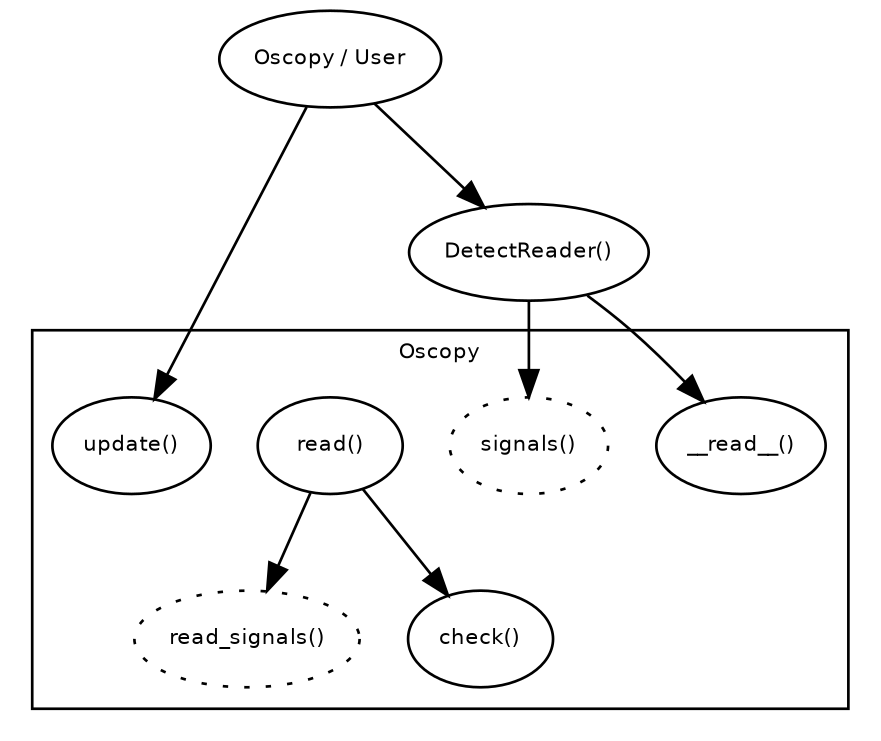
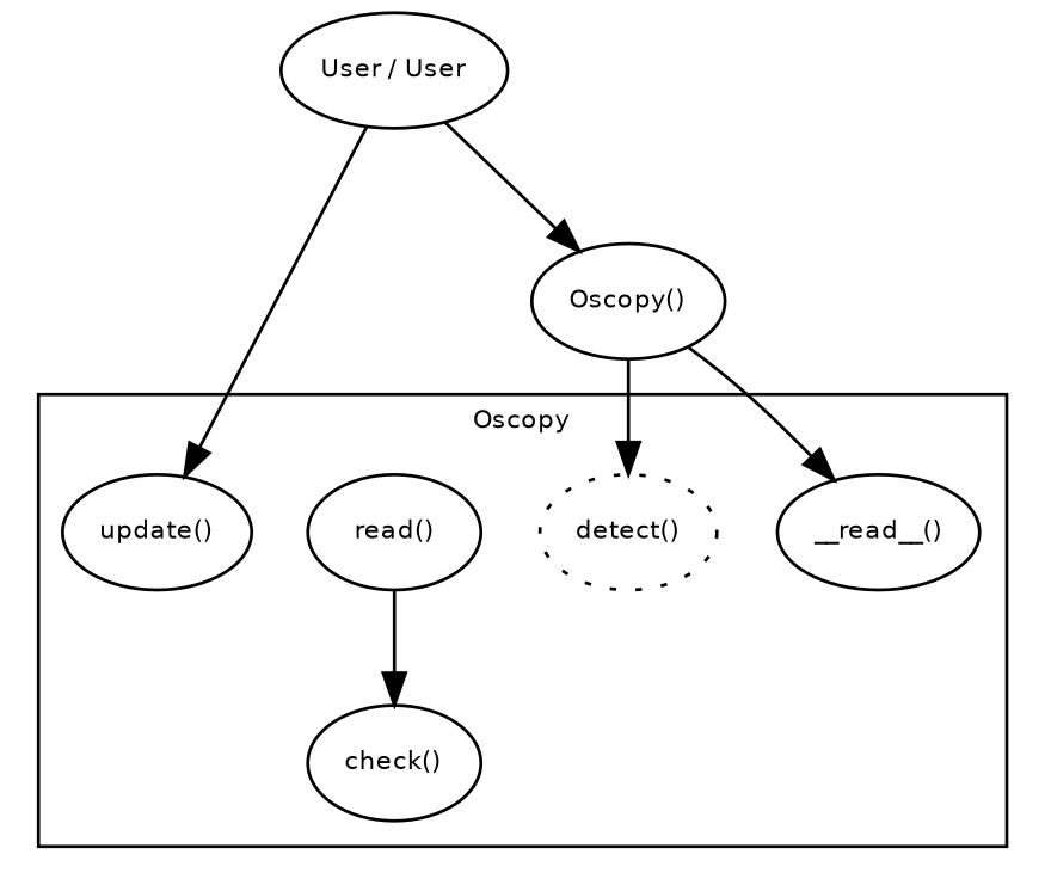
  digraph {
    rankdir=TB
    node [fontname=Helvetica fontsize=8]
    n1 [label="__read__()"]
-   n2 [label="signals()" style=dotted]
-   n3 [label="read_signals()" style=dotted]
+   n2 [label="detect()" style=dotted]
    n4 [label="read()"]
    n5 [label="update()"]
    n6 [label="check()"]
-   n7 [label="Oscopy / User"]
-   n8 [label="DetectReader()"]
+   n7 [label="User / User"]
+   n8 [label="Oscopy()"]
    subgraph cluster_1 {
      fontname=Helvetica
      fontsize=8
      label=Oscopy
      n1
      n2
-     n3
      n4
      n5
      n6
    }
-   n4 -> n3
    n4 -> n6
    n7 -> n5
    n7 -> n8
    n8 -> n1
    n8 -> n2
  }
